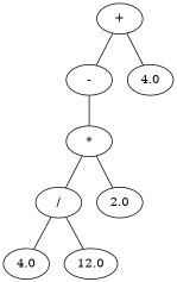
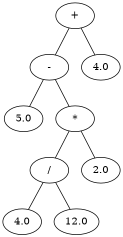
  graph {
    n1 [label="+"]
    n2 [label="-"]
    n3 [label=4.0]
+   n4 [label=5.0]
    n5 [label="*"]
    n6 [label="/"]
    n7 [label=2.0]
    n8 [label=4.0]
    n9 [label=12.0]
    n1 -- n2
    n1 -- n3
+   n2 -- n4
    n2 -- n5
    n5 -- n6
    n5 -- n7
    n6 -- n8
    n6 -- n9
  }
